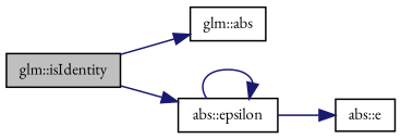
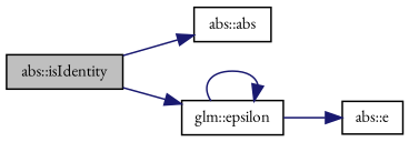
  digraph {
    fontname="EB Garamond"
    rankdir=LR
    node [color=black fillcolor=white fontname="EB Garamond" fontsize=10 shape=record style=filled]
    edge [color=midnightblue fontname="EB Garamond" fontsize=10 labelfontname=Helvetica labelfontsize=10 style=solid]
-   n1 [fillcolor=grey75 fontcolor=black height=0.2 label="glm::isIdentity" width=0.4]
-   n2 [height=0.2 label="glm::abs" width=0.4]
-   n3 [height=0.2 label="abs::epsilon" width=0.4]
+   n1 [fillcolor=grey75 fontcolor=black height=0.2 label="abs::isIdentity" width=0.4]
+   n2 [height=0.2 label="abs::abs" width=0.4]
+   n3 [height=0.2 label="glm::epsilon" width=0.4]
    n4 [height=0.2 label="abs::e" width=0.4]
    n1 -> n2
    n1 -> n3
    n3 -> n3
    n3 -> n4
  }
